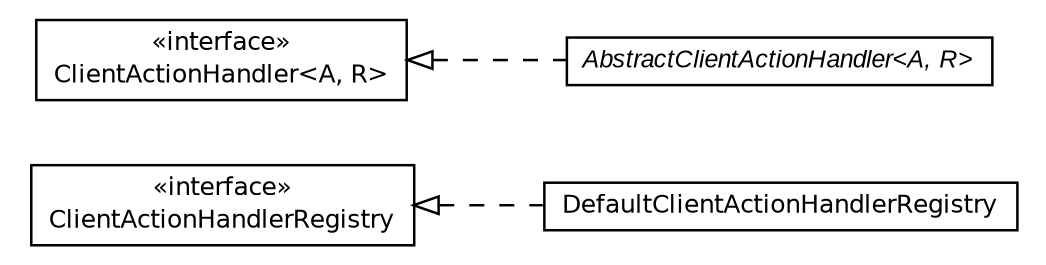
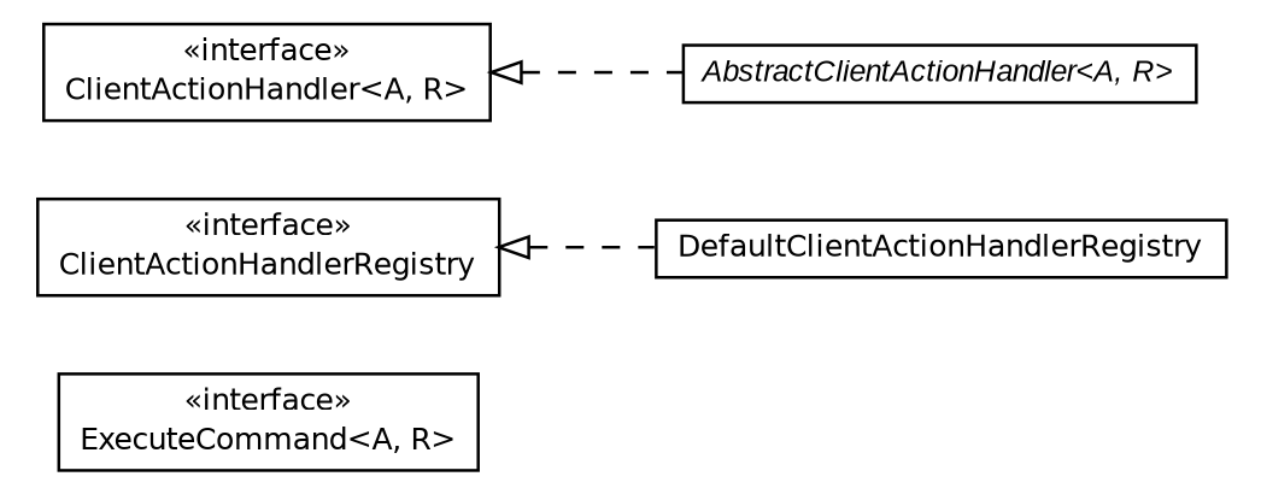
  digraph {
    fontname="DejaVu Sans"
    nodesep=0.25
    rankdir=LR
    ranksep=0.5
    node [fontcolor=black fontname="DejaVu Sans" fontsize=10.0 shape=plaintext]
    edge [arrowtail=empty dir=back fontname="DejaVu Sans" fontsize=10 headport=p labelfontname=arial labelfontsize=10 style=dashed tailport=p]
+   n1 [label=<<table title="com.gwtplatform.dispatch.client.actionhandler.ExecuteCommand" border="0" cellborder="1" cellspacing="0" cellpadding="2" port="p" href="./ExecuteCommand.html"> 		<tr><td><table border="0" cellspacing="0" cellpadding="1"> <tr><td align="center" balign="center"> &#171;interface&#187; </td></tr> <tr><td align="center" balign="center"> ExecuteCommand&lt;A, R&gt; </td></tr> 		</table></td></tr> 		</table>>]
    n2 [label=<<table title="com.gwtplatform.dispatch.client.actionhandler.DefaultClientActionHandlerRegistry" border="0" cellborder="1" cellspacing="0" cellpadding="2" port="p" href="./DefaultClientActionHandlerRegistry.html"> 		<tr><td><table border="0" cellspacing="0" cellpadding="1"> <tr><td align="center" balign="center"> DefaultClientActionHandlerRegistry </td></tr> 		</table></td></tr> 		</table>>]
    n3 [label=<<table title="com.gwtplatform.dispatch.client.actionhandler.ClientActionHandlerRegistry" border="0" cellborder="1" cellspacing="0" cellpadding="2" port="p" href="./ClientActionHandlerRegistry.html"> 		<tr><td><table border="0" cellspacing="0" cellpadding="1"> <tr><td align="center" balign="center"> &#171;interface&#187; </td></tr> <tr><td align="center" balign="center"> ClientActionHandlerRegistry </td></tr> 		</table></td></tr> 		</table>>]
    n4 [label=<<table title="com.gwtplatform.dispatch.client.actionhandler.ClientActionHandler" border="0" cellborder="1" cellspacing="0" cellpadding="2" port="p" href="./ClientActionHandler.html"> 		<tr><td><table border="0" cellspacing="0" cellpadding="1"> <tr><td align="center" balign="center"> &#171;interface&#187; </td></tr> <tr><td align="center" balign="center"> ClientActionHandler&lt;A, R&gt; </td></tr> 		</table></td></tr> 		</table>>]
    n5 [label=<<table title="com.gwtplatform.dispatch.client.actionhandler.AbstractClientActionHandler" border="0" cellborder="1" cellspacing="0" cellpadding="2" port="p" href="./AbstractClientActionHandler.html"> 		<tr><td><table border="0" cellspacing="0" cellpadding="1"> <tr><td align="center" balign="center"><font face="arial italic"> AbstractClientActionHandler&lt;A, R&gt; </font></td></tr> 		</table></td></tr> 		</table>>]
    n3 -> n2
    n4 -> n5
  }
